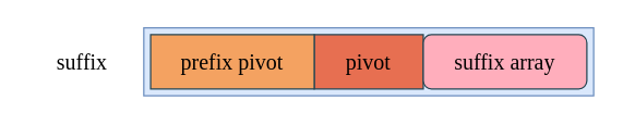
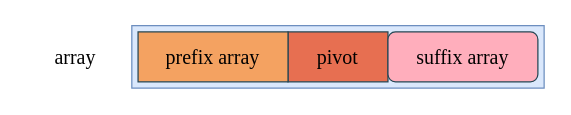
  <mxCell id="0" />
  <mxCell id="1" parent="0" />
  <mxCell id="2" value="" style="rounded=0;whiteSpace=wrap;html=1;shadow=0;strokeColor=#6c8ebf;strokeWidth=1;fontFamily=Ubuntu;fontSize=16;fontStyle=0;fillColor=#dae8fc;" vertex="1" parent="1"><mxGeometry x="105" y="20" width="330" height="50" as="geometry" /></mxCell>
  <mxCell id="3" value="pivot" style="rounded=0;whiteSpace=wrap;html=1;shadow=0;strokeColor=#264653;strokeWidth=1;fontFamily=Ubuntu;fontSize=16;fontStyle=0;fillColor=#e76f51;" vertex="1" parent="1"><mxGeometry x="230" y="25" width="80" height="40" as="geometry" /></mxCell>
- <mxCell id="4" value="prefix pivot" style="rounded=0;whiteSpace=wrap;html=1;shadow=0;strokeColor=#264653;strokeWidth=1;fontFamily=Ubuntu;fontSize=16;fontStyle=0;fillColor=#f4a261;" vertex="1" parent="1"><mxGeometry x="110" y="25" width="120" height="40" as="geometry" /></mxCell>
+ <mxCell id="4" value="prefix array" style="rounded=0;whiteSpace=wrap;html=1;shadow=0;strokeColor=#264653;strokeWidth=1;fontFamily=Ubuntu;fontSize=16;fontStyle=0;fillColor=#f4a261;" vertex="1" parent="1"><mxGeometry x="110" y="25" width="120" height="40" as="geometry" /></mxCell>
  <mxCell id="5" value="suffix array" style="whiteSpace=wrap;html=1;shadow=0;strokeColor=#264653;strokeWidth=1;fontFamily=Ubuntu;fontSize=16;fontStyle=0;fillColor=#FFAEBC;rounded=1;" vertex="1" parent="1"><mxGeometry x="310" y="25" width="120" height="40" as="geometry" /></mxCell>
- <mxCell id="6" value="suffix" style="text;html=1;align=center;verticalAlign=middle;whiteSpace=wrap;rounded=0;fontFamily=Ubuntu;fontSize=16;fontStyle=0;" vertex="1" parent="1"><mxGeometry x="20" y="25" width="80" height="40" as="geometry" /></mxCell>
+ <mxCell id="6" value="array" style="text;html=1;align=center;verticalAlign=middle;whiteSpace=wrap;rounded=0;fontFamily=Ubuntu;fontSize=16;fontStyle=0;" vertex="1" parent="1"><mxGeometry x="20" y="25" width="80" height="40" as="geometry" /></mxCell>
